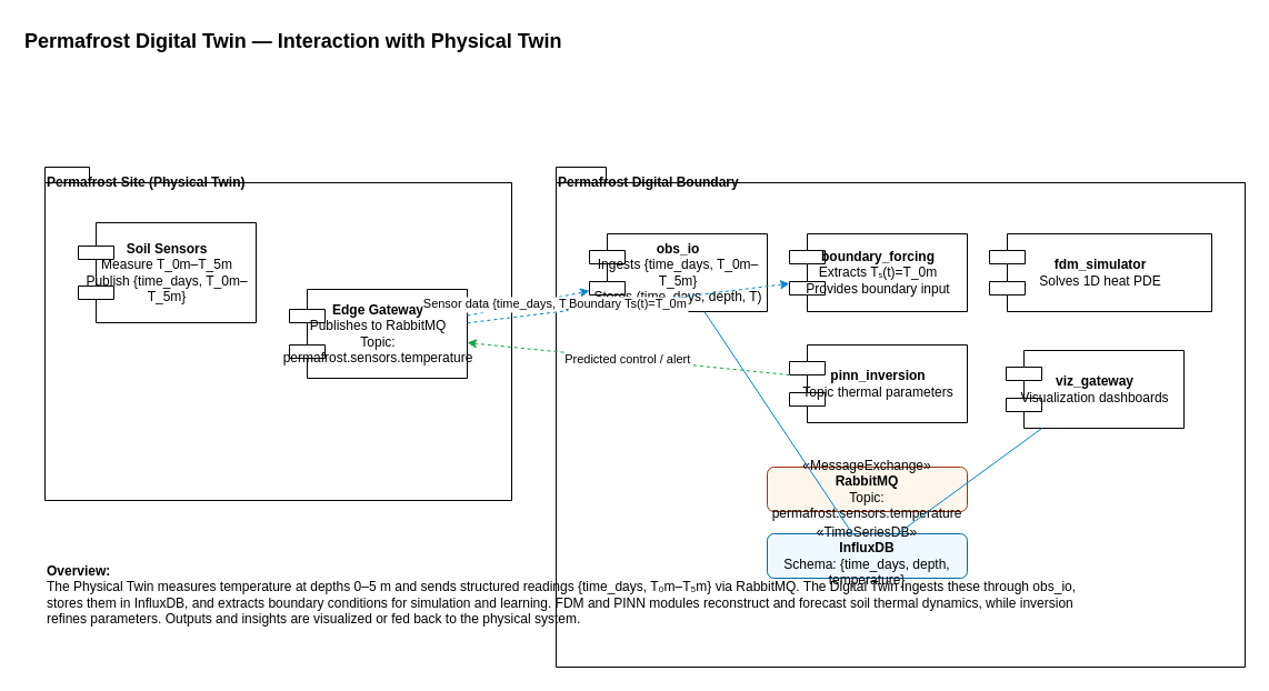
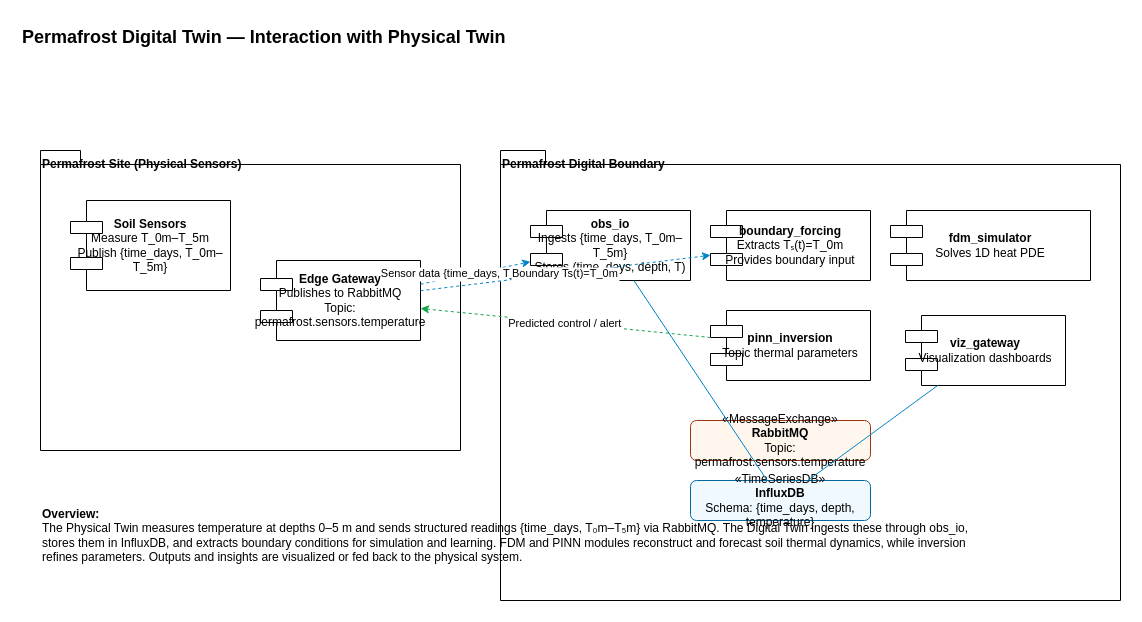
  <mxCell id="0" />
  <mxCell id="1" parent="0" />
  <mxCell id="2" value="Permafrost Digital Twin — Interaction with Physical Twin" style="text;html=1;fontSize=18;fontStyle=1;strokeColor=none;fillColor=none;" vertex="1" parent="1"><mxGeometry x="20" y="20" width="900" height="40" as="geometry" /></mxCell>
- <mxCell id="3" value="Permafrost Site (Physical Twin)" style="shape=folder;fontStyle=1;tabWidth=40;tabHeight=14;tabPosition=left;verticalAlign=top;align=left;html=1;" vertex="1" parent="1"><mxGeometry x="40" y="150" width="420" height="300" as="geometry" /></mxCell>
+ <mxCell id="3" value="Permafrost Site (Physical Sensors)" style="shape=folder;fontStyle=1;tabWidth=40;tabHeight=14;tabPosition=left;verticalAlign=top;align=left;html=1;" vertex="1" parent="1"><mxGeometry x="40" y="150" width="420" height="300" as="geometry" /></mxCell>
  <mxCell id="4" value="Permafrost Digital Boundary" style="shape=folder;fontStyle=1;tabWidth=40;tabHeight=14;tabPosition=left;verticalAlign=top;align=left;html=1;" vertex="1" parent="1"><mxGeometry x="500" y="150" width="620" height="450" as="geometry" /></mxCell>
  <mxCell id="5" value="&lt;b&gt;Soil Sensors&lt;/b&gt;&lt;br&gt;Measure T_0m–T_5m&lt;br&gt;Publish {time_days, T_0m–T_5m}" style="shape=component;whiteSpace=wrap;html=1;" vertex="1" parent="1"><mxGeometry x="70" y="200" width="160" height="90" as="geometry" /></mxCell>
  <mxCell id="6" value="&lt;b&gt;Edge Gateway&lt;/b&gt;&lt;br&gt;Publishes to RabbitMQ&lt;br&gt;Topic: permafrost.sensors.temperature" style="shape=component;whiteSpace=wrap;html=1;" vertex="1" parent="1"><mxGeometry x="260" y="260" width="160" height="80" as="geometry" /></mxCell>
  <mxCell id="7" value="&lt;b&gt;obs_io&lt;/b&gt;&lt;br&gt;Ingests {time_days, T_0m–T_5m}&lt;br&gt;Stores (time_days, depth, T)" style="shape=component;whiteSpace=wrap;html=1;" vertex="1" parent="1"><mxGeometry x="530" y="210" width="160" height="70" as="geometry" /></mxCell>
  <mxCell id="8" value="&lt;b&gt;boundary_forcing&lt;/b&gt;&lt;br&gt;Extracts Tₛ(t)=T_0m&lt;br&gt;Provides boundary input" style="shape=component;whiteSpace=wrap;html=1;" vertex="1" parent="1"><mxGeometry x="710" y="210" width="160" height="70" as="geometry" /></mxCell>
  <mxCell id="9" value="&lt;b&gt;fdm_simulator&lt;/b&gt;&lt;br&gt;Solves 1D heat PDE" style="shape=component;whiteSpace=wrap;html=1;" vertex="1" parent="1"><mxGeometry x="890" y="210" width="200" height="70" as="geometry" /></mxCell>
  <mxCell id="10" value="&lt;b&gt;pinn_inversion&lt;/b&gt;&lt;br&gt;Topic thermal parameters" style="shape=component;whiteSpace=wrap;html=1;" vertex="1" parent="1"><mxGeometry x="710" y="310" width="160" height="70" as="geometry" /></mxCell>
  <mxCell id="11" value="&lt;b&gt;viz_gateway&lt;/b&gt;&lt;br&gt;Visualization dashboards" style="shape=component;whiteSpace=wrap;html=1;" vertex="1" parent="1"><mxGeometry x="905" y="315" width="160" height="70" as="geometry" /></mxCell>
  <mxCell id="12" value="«MessageExchange»&lt;br&gt;&lt;b&gt;RabbitMQ&lt;/b&gt;&lt;br&gt;Topic: permafrost.sensors.temperature" style="whiteSpace=wrap;html=1;rounded=1;fillColor=#fff7ed;strokeColor=#9a3412;" vertex="1" parent="1"><mxGeometry x="690" y="420" width="180" height="40" as="geometry" /></mxCell>
  <mxCell id="13" value="«TimeSeriesDB»&lt;br&gt;&lt;b&gt;InfluxDB&lt;/b&gt;&lt;br&gt;Schema: {time_days, depth, temperature}" style="whiteSpace=wrap;html=1;rounded=1;fillColor=#f0f9ff;strokeColor=#0369a1;" vertex="1" parent="1"><mxGeometry x="690" y="480" width="180" height="40" as="geometry" /></mxCell>
  <mxCell id="14" value="Sensor data {time_days, T_0m–T_5m}" style="endArrow=classic;dashed=1;strokeColor=#0284c7;" edge="1" parent="1" source="6" target="7"><mxGeometry relative="1" as="geometry" /></mxCell>
  <mxCell id="15" value="Boundary Ts(t)=T_0m" style="endArrow=classic;dashed=1;strokeColor=#0284c7;" edge="1" parent="1" source="6" target="8"><mxGeometry relative="1" as="geometry" /></mxCell>
  <mxCell id="16" value="Predicted control / alert" style="endArrow=classic;dashed=1;strokeColor=#16a34a;" edge="1" parent="1" source="10" target="6"><mxGeometry relative="1" as="geometry" /></mxCell>
  <mxCell id="17" value="" style="endArrow=none;strokeColor=#0284c7;" edge="1" parent="1" source="7" target="13"><mxGeometry relative="1" as="geometry" /></mxCell>
  <mxCell id="18" value="" style="endArrow=none;strokeColor=#0284c7;" edge="1" parent="1" source="11" target="13"><mxGeometry relative="1" as="geometry" /></mxCell>
  <mxCell id="19" value="&lt;b&gt;Overview:&lt;/b&gt;&lt;br&gt;The Physical Twin measures temperature at depths 0–5 m and sends structured readings {time_days, T₀m–T₅m} via RabbitMQ. The Digital Twin ingests these through obs_io, stores them in InfluxDB, and extracts boundary conditions for simulation and learning. FDM and PINN modules reconstruct and forecast soil thermal dynamics, while inversion refines parameters. Outputs and insights are visualized or fed back to the physical system." style="text;html=1;whiteSpace=wrap;align=left;verticalAlign=top;strokeColor=none;fillColor=none;" vertex="1" parent="1"><mxGeometry x="40" y="500" width="950" height="100" as="geometry" /></mxCell>
